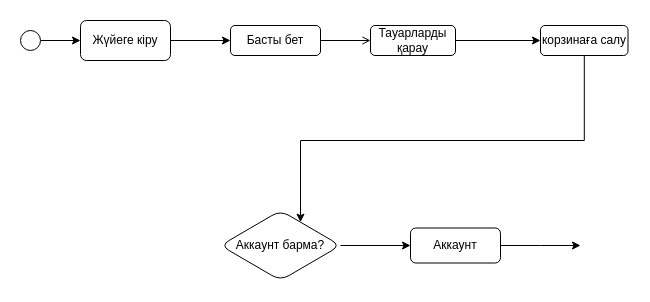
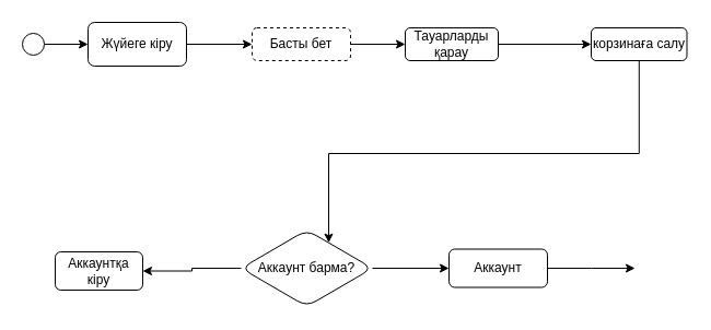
  <mxCell id="0" />
  <mxCell id="1" parent="0" />
  <mxCell id="2" value="" style="edgeStyle=orthogonalEdgeStyle;rounded=0;orthogonalLoop=1;jettySize=auto;html=1;" edge="1" parent="1" source="3" target="5"><mxGeometry relative="1" as="geometry" /></mxCell>
  <mxCell id="3" value="" style="ellipse;whiteSpace=wrap;html=1;aspect=fixed;" vertex="1" parent="1"><mxGeometry x="20" y="30" width="20" height="20" as="geometry" /></mxCell>
  <mxCell id="4" style="edgeStyle=orthogonalEdgeStyle;rounded=0;orthogonalLoop=1;jettySize=auto;html=1;" edge="1" parent="1" source="5" target="7"><mxGeometry relative="1" as="geometry"><mxPoint x="330" y="40" as="targetPoint" /></mxGeometry></mxCell>
  <mxCell id="5" value="Жүйеге кіру" style="rounded=1;whiteSpace=wrap;html=1;" vertex="1" parent="1"><mxGeometry x="80" y="20" width="90" height="40" as="geometry" /></mxCell>
- <mxCell id="6" value="" style="edgeStyle=orthogonalEdgeStyle;rounded=0;orthogonalLoop=1;jettySize=auto;html=1;endArrow=open;" edge="1" parent="1" source="7" target="9"><mxGeometry relative="1" as="geometry" /></mxCell>
- <mxCell id="7" value="Басты бет" style="rounded=1;whiteSpace=wrap;html=1;" vertex="1" parent="1"><mxGeometry x="230" y="25" width="90" height="30" as="geometry" /></mxCell>
+ <mxCell id="6" value="" style="edgeStyle=orthogonalEdgeStyle;rounded=0;orthogonalLoop=1;jettySize=auto;html=1;" edge="1" parent="1" source="7" target="9"><mxGeometry relative="1" as="geometry" /></mxCell>
+ <mxCell id="7" value="Басты бет" style="rounded=1;whiteSpace=wrap;html=1;dashed=1;" vertex="1" parent="1"><mxGeometry x="230" y="25" width="90" height="30" as="geometry" /></mxCell>
  <mxCell id="8" value="" style="edgeStyle=orthogonalEdgeStyle;rounded=0;orthogonalLoop=1;jettySize=auto;html=1;" edge="1" parent="1" source="9" target="11"><mxGeometry relative="1" as="geometry" /></mxCell>
  <mxCell id="9" value="Тауарларды қарау" style="whiteSpace=wrap;html=1;rounded=1;" vertex="1" parent="1"><mxGeometry x="370" y="25" width="85" height="30" as="geometry" /></mxCell>
  <mxCell id="10" value="" style="edgeStyle=orthogonalEdgeStyle;rounded=0;orthogonalLoop=1;jettySize=auto;html=1;" edge="1" parent="1" source="11" target="14"><mxGeometry relative="1" as="geometry"><Array as="points"><mxPoint x="584" y="140" /><mxPoint x="300" y="140" /></Array></mxGeometry></mxCell>
  <mxCell id="11" value="корзинаға салу" style="whiteSpace=wrap;html=1;rounded=1;" vertex="1" parent="1"><mxGeometry x="540" y="25" width="87.5" height="30" as="geometry" /></mxCell>
+ <mxCell id="12" style="edgeStyle=orthogonalEdgeStyle;rounded=0;orthogonalLoop=1;jettySize=auto;html=1;" edge="1" parent="1" source="14" target="15"><mxGeometry relative="1" as="geometry"><mxPoint x="110" y="245" as="targetPoint" /></mxGeometry></mxCell>
  <mxCell id="13" style="edgeStyle=orthogonalEdgeStyle;rounded=0;orthogonalLoop=1;jettySize=auto;html=1;" edge="1" parent="1" source="14" target="17"><mxGeometry relative="1" as="geometry" /></mxCell>
  <mxCell id="14" value="Аккаунт барма?" style="rhombus;whiteSpace=wrap;html=1;rounded=1;" vertex="1" parent="1"><mxGeometry x="220" y="210" width="120" height="70" as="geometry" /></mxCell>
+ <mxCell id="15" value="Аккаунтқа кіру" style="rounded=1;whiteSpace=wrap;html=1;" vertex="1" parent="1"><mxGeometry x="50" y="230" width="80" height="35" as="geometry" /></mxCell>
  <mxCell id="16" style="edgeStyle=orthogonalEdgeStyle;rounded=0;orthogonalLoop=1;jettySize=auto;html=1;" edge="1" parent="1" source="17"><mxGeometry relative="1" as="geometry"><mxPoint x="580" y="245" as="targetPoint" /></mxGeometry></mxCell>
  <mxCell id="17" value="Аккаунт" style="rounded=1;whiteSpace=wrap;html=1;" vertex="1" parent="1"><mxGeometry x="410" y="227.5" width="90" height="35" as="geometry" /></mxCell>
